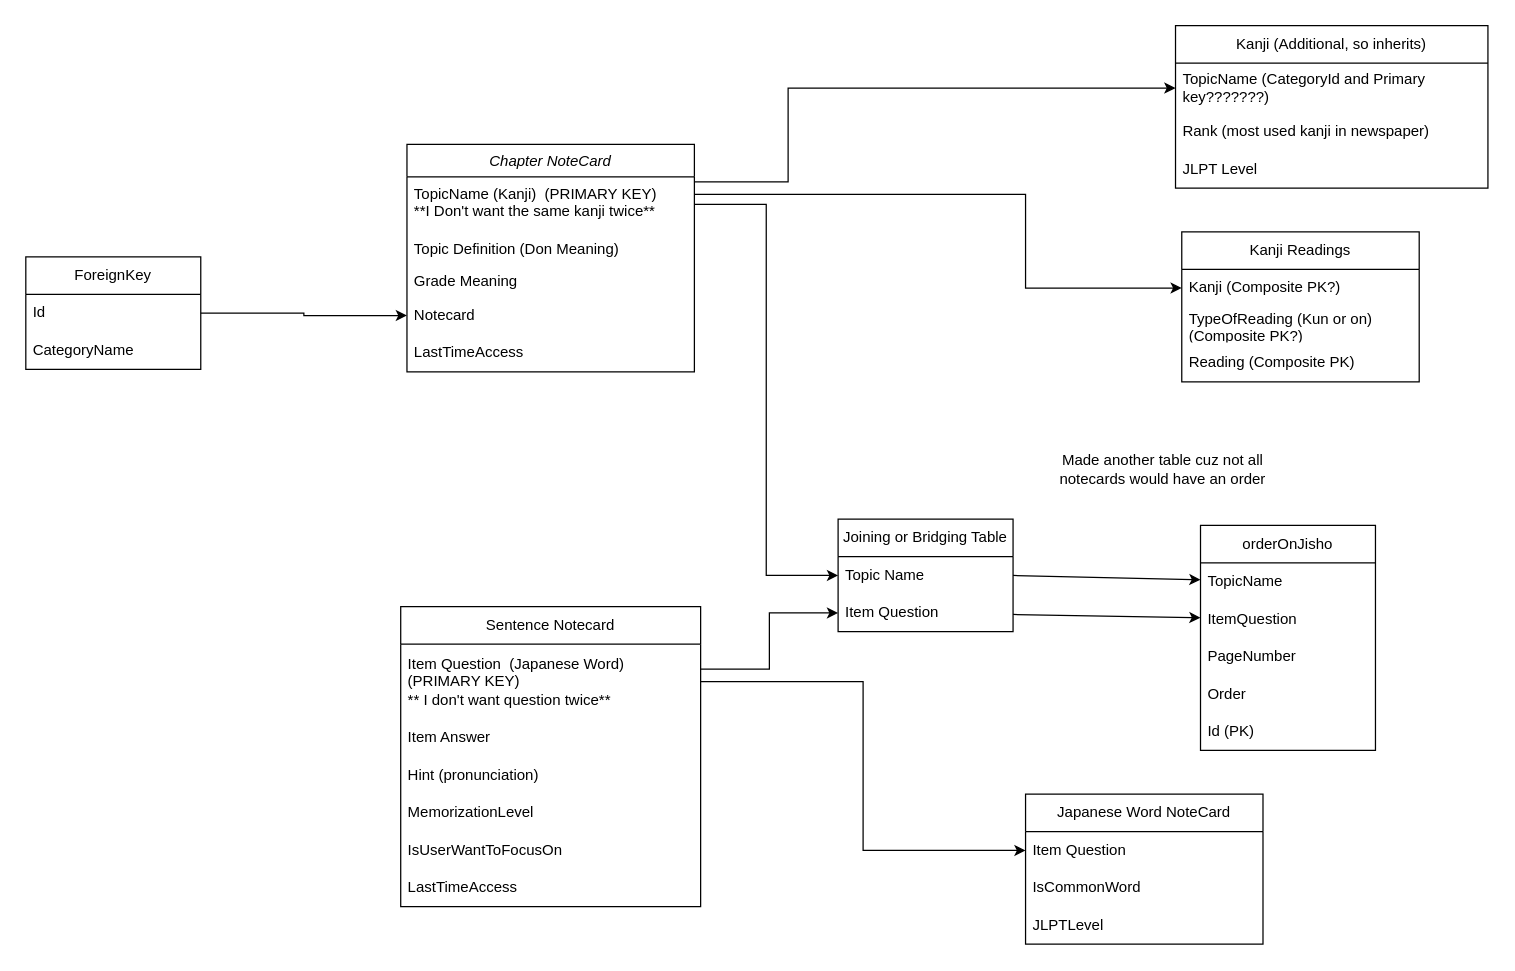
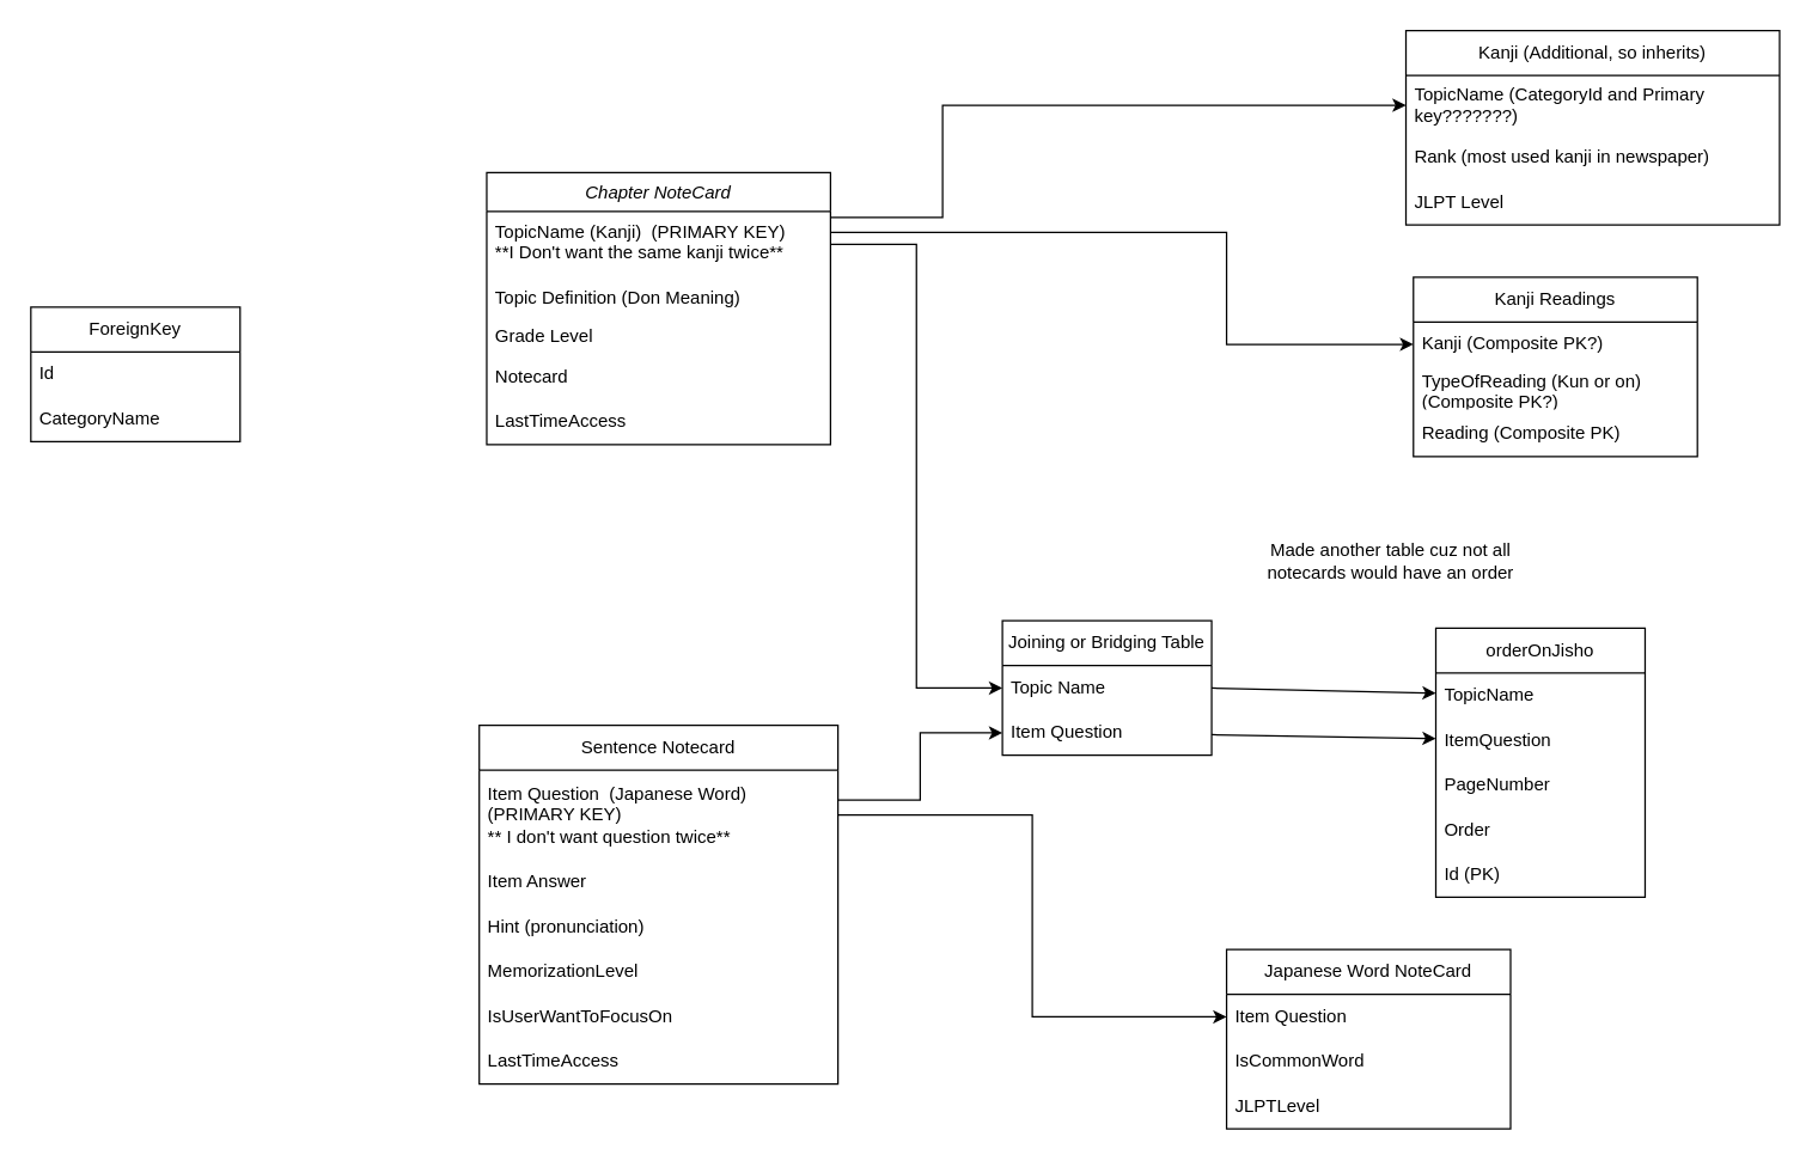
  <mxCell id="0" />
  <mxCell id="1" parent="0" />
  <mxCell id="2" value="Chapter NoteCard" style="swimlane;fontStyle=2;align=center;verticalAlign=top;childLayout=stackLayout;horizontal=1;startSize=26;horizontalStack=0;resizeParent=1;resizeLast=0;collapsible=1;marginBottom=0;rounded=0;shadow=0;strokeWidth=1;" parent="1" vertex="1"><mxGeometry x="325" y="115" width="230" height="182" as="geometry"><mxRectangle x="230" y="140" width="160" height="26" as="alternateBounds" /></mxGeometry></mxCell>
  <mxCell id="3" value="TopicName (Kanji)  (PRIMARY KEY)&#10;**I Don't want the same kanji twice**&#10;" style="text;align=left;verticalAlign=top;spacingLeft=4;spacingRight=4;overflow=hidden;rotatable=0;points=[[0,0.5],[1,0.5]];portConstraint=eastwest;" parent="2" vertex="1"><mxGeometry y="26" width="230" height="44" as="geometry" /></mxCell>
  <mxCell id="4" value="Topic Definition (Don Meaning)" style="text;align=left;verticalAlign=top;spacingLeft=4;spacingRight=4;overflow=hidden;rotatable=0;points=[[0,0.5],[1,0.5]];portConstraint=eastwest;rounded=0;shadow=0;html=0;" parent="2" vertex="1"><mxGeometry y="70" width="230" height="26" as="geometry" /></mxCell>
- <mxCell id="5" value="Grade Meaning" style="text;align=left;verticalAlign=top;spacingLeft=4;spacingRight=4;overflow=hidden;rotatable=0;points=[[0,0.5],[1,0.5]];portConstraint=eastwest;rounded=0;shadow=0;html=0;" parent="2" vertex="1"><mxGeometry y="96" width="230" height="26" as="geometry" /></mxCell>
+ <mxCell id="5" value="Grade Level" style="text;align=left;verticalAlign=top;spacingLeft=4;spacingRight=4;overflow=hidden;rotatable=0;points=[[0,0.5],[1,0.5]];portConstraint=eastwest;rounded=0;shadow=0;html=0;" parent="2" vertex="1"><mxGeometry y="96" width="230" height="26" as="geometry" /></mxCell>
  <mxCell id="6" value="Notecard" style="text;strokeColor=none;fillColor=none;align=left;verticalAlign=middle;spacingLeft=4;spacingRight=4;overflow=hidden;points=[[0,0.5],[1,0.5]];portConstraint=eastwest;rotatable=0;whiteSpace=wrap;html=1;" vertex="1" parent="2"><mxGeometry y="122" width="230" height="30" as="geometry" /></mxCell>
  <mxCell id="7" value="LastTimeAccess" style="text;strokeColor=none;fillColor=none;align=left;verticalAlign=middle;spacingLeft=4;spacingRight=4;overflow=hidden;points=[[0,0.5],[1,0.5]];portConstraint=eastwest;rotatable=0;whiteSpace=wrap;html=1;" vertex="1" parent="2"><mxGeometry y="152" width="230" height="30" as="geometry" /></mxCell>
  <mxCell id="8" value="Sentence Notecard" style="swimlane;fontStyle=0;childLayout=stackLayout;horizontal=1;startSize=30;horizontalStack=0;resizeParent=1;resizeParentMax=0;resizeLast=0;collapsible=1;marginBottom=0;whiteSpace=wrap;html=1;" parent="1" vertex="1"><mxGeometry x="320" y="485" width="240" height="240" as="geometry" /></mxCell>
  <mxCell id="9" value="&lt;div&gt;Item Question&amp;nbsp; (Japanese Word) (PRIMARY KEY)&amp;nbsp; &lt;br&gt;&lt;/div&gt;&lt;div&gt;** I don't want question twice**&lt;br&gt;&lt;/div&gt;" style="text;strokeColor=none;fillColor=none;align=left;verticalAlign=middle;spacingLeft=4;spacingRight=4;overflow=hidden;points=[[0,0.5],[1,0.5]];portConstraint=eastwest;rotatable=0;whiteSpace=wrap;html=1;" parent="8" vertex="1"><mxGeometry y="30" width="240" height="60" as="geometry" /></mxCell>
  <mxCell id="10" value="Item Answer" style="text;strokeColor=none;fillColor=none;align=left;verticalAlign=middle;spacingLeft=4;spacingRight=4;overflow=hidden;points=[[0,0.5],[1,0.5]];portConstraint=eastwest;rotatable=0;whiteSpace=wrap;html=1;" parent="8" vertex="1"><mxGeometry y="90" width="240" height="30" as="geometry" /></mxCell>
  <mxCell id="11" value="&lt;div&gt;Hint (pronunciation)&lt;/div&gt;" style="text;strokeColor=none;fillColor=none;align=left;verticalAlign=middle;spacingLeft=4;spacingRight=4;overflow=hidden;points=[[0,0.5],[1,0.5]];portConstraint=eastwest;rotatable=0;whiteSpace=wrap;html=1;" parent="8" vertex="1"><mxGeometry y="120" width="240" height="30" as="geometry" /></mxCell>
  <mxCell id="12" value="MemorizationLevel" style="text;strokeColor=none;fillColor=none;align=left;verticalAlign=middle;spacingLeft=4;spacingRight=4;overflow=hidden;points=[[0,0.5],[1,0.5]];portConstraint=eastwest;rotatable=0;whiteSpace=wrap;html=1;" vertex="1" parent="8"><mxGeometry y="150" width="240" height="30" as="geometry" /></mxCell>
  <mxCell id="13" value="IsUserWantToFocusOn" style="text;strokeColor=none;fillColor=none;align=left;verticalAlign=middle;spacingLeft=4;spacingRight=4;overflow=hidden;points=[[0,0.5],[1,0.5]];portConstraint=eastwest;rotatable=0;whiteSpace=wrap;html=1;" vertex="1" parent="8"><mxGeometry y="180" width="240" height="30" as="geometry" /></mxCell>
  <mxCell id="14" value="LastTimeAccess" style="text;strokeColor=none;fillColor=none;align=left;verticalAlign=middle;spacingLeft=4;spacingRight=4;overflow=hidden;points=[[0,0.5],[1,0.5]];portConstraint=eastwest;rotatable=0;whiteSpace=wrap;html=1;" vertex="1" parent="8"><mxGeometry y="210" width="240" height="30" as="geometry" /></mxCell>
  <mxCell id="15" value="Kanji (Additional, so inherits)" style="swimlane;fontStyle=0;childLayout=stackLayout;horizontal=1;startSize=30;horizontalStack=0;resizeParent=1;resizeParentMax=0;resizeLast=0;collapsible=1;marginBottom=0;whiteSpace=wrap;html=1;" parent="1" vertex="1"><mxGeometry x="940" y="20" width="250" height="130" as="geometry" /></mxCell>
  <mxCell id="16" value="TopicName (CategoryId and Primary key???????)" style="text;strokeColor=none;fillColor=none;align=left;verticalAlign=middle;spacingLeft=4;spacingRight=4;overflow=hidden;points=[[0,0.5],[1,0.5]];portConstraint=eastwest;rotatable=0;whiteSpace=wrap;html=1;" parent="15" vertex="1"><mxGeometry y="30" width="250" height="40" as="geometry" /></mxCell>
  <mxCell id="17" value="Rank (most used kanji in newspaper)" style="text;strokeColor=none;fillColor=none;align=left;verticalAlign=middle;spacingLeft=4;spacingRight=4;overflow=hidden;points=[[0,0.5],[1,0.5]];portConstraint=eastwest;rotatable=0;whiteSpace=wrap;html=1;" parent="15" vertex="1"><mxGeometry y="70" width="250" height="30" as="geometry" /></mxCell>
  <mxCell id="18" value="JLPT Level" style="text;strokeColor=none;fillColor=none;align=left;verticalAlign=middle;spacingLeft=4;spacingRight=4;overflow=hidden;points=[[0,0.5],[1,0.5]];portConstraint=eastwest;rotatable=0;whiteSpace=wrap;html=1;" parent="15" vertex="1"><mxGeometry y="100" width="250" height="30" as="geometry" /></mxCell>
  <mxCell id="19" value="Kanji Readings" style="swimlane;fontStyle=0;childLayout=stackLayout;horizontal=1;startSize=30;horizontalStack=0;resizeParent=1;resizeParentMax=0;resizeLast=0;collapsible=1;marginBottom=0;whiteSpace=wrap;html=1;" parent="1" vertex="1"><mxGeometry x="945" y="185" width="190" height="120" as="geometry" /></mxCell>
  <mxCell id="20" value="Kanji (Composite PK?)" style="text;strokeColor=none;fillColor=none;align=left;verticalAlign=middle;spacingLeft=4;spacingRight=4;overflow=hidden;points=[[0,0.5],[1,0.5]];portConstraint=eastwest;rotatable=0;whiteSpace=wrap;html=1;" parent="19" vertex="1"><mxGeometry y="30" width="190" height="30" as="geometry" /></mxCell>
  <mxCell id="21" value="TypeOfReading (Kun or on) (Composite PK?)" style="text;strokeColor=none;fillColor=none;align=left;verticalAlign=middle;spacingLeft=4;spacingRight=4;overflow=hidden;points=[[0,0.5],[1,0.5]];portConstraint=eastwest;rotatable=0;whiteSpace=wrap;html=1;" parent="19" vertex="1"><mxGeometry y="60" width="190" height="30" as="geometry" /></mxCell>
  <mxCell id="22" value="Reading (Composite PK)" style="text;strokeColor=none;fillColor=none;align=left;verticalAlign=middle;spacingLeft=4;spacingRight=4;overflow=hidden;points=[[0,0.5],[1,0.5]];portConstraint=eastwest;rotatable=0;whiteSpace=wrap;html=1;" parent="19" vertex="1"><mxGeometry y="90" width="190" height="30" as="geometry" /></mxCell>
  <mxCell id="23" value="Joining or Bridging Table" style="swimlane;fontStyle=0;childLayout=stackLayout;horizontal=1;startSize=30;horizontalStack=0;resizeParent=1;resizeParentMax=0;resizeLast=0;collapsible=1;marginBottom=0;whiteSpace=wrap;html=1;" parent="1" vertex="1"><mxGeometry x="670" y="415" width="140" height="90" as="geometry" /></mxCell>
  <mxCell id="24" value="Topic Name" style="text;strokeColor=none;fillColor=none;align=left;verticalAlign=middle;spacingLeft=4;spacingRight=4;overflow=hidden;points=[[0,0.5],[1,0.5]];portConstraint=eastwest;rotatable=0;whiteSpace=wrap;html=1;" parent="23" vertex="1"><mxGeometry y="30" width="140" height="30" as="geometry" /></mxCell>
  <mxCell id="25" value="Item Question" style="text;strokeColor=none;fillColor=none;align=left;verticalAlign=middle;spacingLeft=4;spacingRight=4;overflow=hidden;points=[[0,0.5],[1,0.5]];portConstraint=eastwest;rotatable=0;whiteSpace=wrap;html=1;" parent="23" vertex="1"><mxGeometry y="60" width="140" height="30" as="geometry" /></mxCell>
  <mxCell id="26" style="edgeStyle=orthogonalEdgeStyle;rounded=0;orthogonalLoop=1;jettySize=auto;html=1;" parent="1" source="9" target="25" edge="1"><mxGeometry relative="1" as="geometry"><Array as="points"><mxPoint x="615" y="535" /><mxPoint x="615" y="490" /></Array></mxGeometry></mxCell>
  <mxCell id="27" style="edgeStyle=orthogonalEdgeStyle;rounded=0;orthogonalLoop=1;jettySize=auto;html=1;entryX=0;entryY=0.5;entryDx=0;entryDy=0;" parent="1" source="3" target="24" edge="1"><mxGeometry relative="1" as="geometry" /></mxCell>
  <mxCell id="28" style="edgeStyle=orthogonalEdgeStyle;rounded=0;orthogonalLoop=1;jettySize=auto;html=1;" parent="1" source="3" target="20" edge="1"><mxGeometry relative="1" as="geometry"><Array as="points"><mxPoint x="820" y="155" /><mxPoint x="820" y="230" /></Array></mxGeometry></mxCell>
  <mxCell id="29" style="edgeStyle=orthogonalEdgeStyle;rounded=0;orthogonalLoop=1;jettySize=auto;html=1;entryX=0;entryY=0.5;entryDx=0;entryDy=0;" parent="1" source="3" target="16" edge="1"><mxGeometry relative="1" as="geometry"><Array as="points"><mxPoint x="630" y="145" /><mxPoint x="630" y="70" /></Array></mxGeometry></mxCell>
  <mxCell id="30" value="Japanese Word NoteCard" style="swimlane;fontStyle=0;childLayout=stackLayout;horizontal=1;startSize=30;horizontalStack=0;resizeParent=1;resizeParentMax=0;resizeLast=0;collapsible=1;marginBottom=0;whiteSpace=wrap;html=1;" vertex="1" parent="1"><mxGeometry x="820" y="635" width="190" height="120" as="geometry" /></mxCell>
  <mxCell id="31" value="Item Question" style="text;strokeColor=none;fillColor=none;align=left;verticalAlign=middle;spacingLeft=4;spacingRight=4;overflow=hidden;points=[[0,0.5],[1,0.5]];portConstraint=eastwest;rotatable=0;whiteSpace=wrap;html=1;" vertex="1" parent="30"><mxGeometry y="30" width="190" height="30" as="geometry" /></mxCell>
  <mxCell id="32" value="IsCommonWord" style="text;strokeColor=none;fillColor=none;align=left;verticalAlign=middle;spacingLeft=4;spacingRight=4;overflow=hidden;points=[[0,0.5],[1,0.5]];portConstraint=eastwest;rotatable=0;whiteSpace=wrap;html=1;" vertex="1" parent="30"><mxGeometry y="60" width="190" height="30" as="geometry" /></mxCell>
  <mxCell id="33" value="JLPTLevel" style="text;strokeColor=none;fillColor=none;align=left;verticalAlign=middle;spacingLeft=4;spacingRight=4;overflow=hidden;points=[[0,0.5],[1,0.5]];portConstraint=eastwest;rotatable=0;whiteSpace=wrap;html=1;" vertex="1" parent="30"><mxGeometry y="90" width="190" height="30" as="geometry" /></mxCell>
  <mxCell id="34" style="edgeStyle=orthogonalEdgeStyle;rounded=0;orthogonalLoop=1;jettySize=auto;html=1;" edge="1" parent="1" source="9" target="31"><mxGeometry relative="1" as="geometry" /></mxCell>
  <mxCell id="35" value="ForeignKey" style="swimlane;fontStyle=0;childLayout=stackLayout;horizontal=1;startSize=30;horizontalStack=0;resizeParent=1;resizeParentMax=0;resizeLast=0;collapsible=1;marginBottom=0;whiteSpace=wrap;html=1;" vertex="1" parent="1"><mxGeometry x="20" y="205" width="140" height="90" as="geometry" /></mxCell>
  <mxCell id="36" value="Id" style="text;strokeColor=none;fillColor=none;align=left;verticalAlign=middle;spacingLeft=4;spacingRight=4;overflow=hidden;points=[[0,0.5],[1,0.5]];portConstraint=eastwest;rotatable=0;whiteSpace=wrap;html=1;" vertex="1" parent="35"><mxGeometry y="30" width="140" height="30" as="geometry" /></mxCell>
  <mxCell id="37" value="CategoryName" style="text;strokeColor=none;fillColor=none;align=left;verticalAlign=middle;spacingLeft=4;spacingRight=4;overflow=hidden;points=[[0,0.5],[1,0.5]];portConstraint=eastwest;rotatable=0;whiteSpace=wrap;html=1;" vertex="1" parent="35"><mxGeometry y="60" width="140" height="30" as="geometry" /></mxCell>
- <mxCell id="38" style="edgeStyle=orthogonalEdgeStyle;rounded=0;orthogonalLoop=1;jettySize=auto;html=1;entryX=0;entryY=0.5;entryDx=0;entryDy=0;" edge="1" parent="1" source="36" target="6"><mxGeometry relative="1" as="geometry" /></mxCell>
  <mxCell id="39" value="Made another table cuz not all notecards would have an order" style="text;html=1;strokeColor=none;fillColor=none;align=center;verticalAlign=middle;whiteSpace=wrap;rounded=0;" vertex="1" parent="1"><mxGeometry x="840" y="355" width="180" height="40" as="geometry" /></mxCell>
  <mxCell id="40" value="orderOnJisho" style="swimlane;fontStyle=0;childLayout=stackLayout;horizontal=1;startSize=30;horizontalStack=0;resizeParent=1;resizeParentMax=0;resizeLast=0;collapsible=1;marginBottom=0;whiteSpace=wrap;html=1;" vertex="1" parent="1"><mxGeometry x="960" y="420" width="140" height="180" as="geometry" /></mxCell>
  <mxCell id="41" value="TopicName" style="text;strokeColor=none;fillColor=none;align=left;verticalAlign=middle;spacingLeft=4;spacingRight=4;overflow=hidden;points=[[0,0.5],[1,0.5]];portConstraint=eastwest;rotatable=0;whiteSpace=wrap;html=1;" vertex="1" parent="40"><mxGeometry y="30" width="140" height="30" as="geometry" /></mxCell>
  <mxCell id="42" value="ItemQuestion" style="text;strokeColor=none;fillColor=none;align=left;verticalAlign=middle;spacingLeft=4;spacingRight=4;overflow=hidden;points=[[0,0.5],[1,0.5]];portConstraint=eastwest;rotatable=0;whiteSpace=wrap;html=1;" vertex="1" parent="40"><mxGeometry y="60" width="140" height="30" as="geometry" /></mxCell>
  <mxCell id="43" value="PageNumber" style="text;strokeColor=none;fillColor=none;align=left;verticalAlign=middle;spacingLeft=4;spacingRight=4;overflow=hidden;points=[[0,0.5],[1,0.5]];portConstraint=eastwest;rotatable=0;whiteSpace=wrap;html=1;" vertex="1" parent="40"><mxGeometry y="90" width="140" height="30" as="geometry" /></mxCell>
  <mxCell id="44" value="Order" style="text;strokeColor=none;fillColor=none;align=left;verticalAlign=middle;spacingLeft=4;spacingRight=4;overflow=hidden;points=[[0,0.5],[1,0.5]];portConstraint=eastwest;rotatable=0;whiteSpace=wrap;html=1;" vertex="1" parent="40"><mxGeometry y="120" width="140" height="30" as="geometry" /></mxCell>
  <mxCell id="45" value="Id (PK)" style="text;strokeColor=none;fillColor=none;align=left;verticalAlign=middle;spacingLeft=4;spacingRight=4;overflow=hidden;points=[[0,0.5],[1,0.5]];portConstraint=eastwest;rotatable=0;whiteSpace=wrap;html=1;" vertex="1" parent="40"><mxGeometry y="150" width="140" height="30" as="geometry" /></mxCell>
  <mxCell id="46" value="" style="endArrow=classic;html=1;rounded=0;exitX=1;exitY=0.5;exitDx=0;exitDy=0;" edge="1" parent="1" source="24" target="41"><mxGeometry width="50" height="50" relative="1" as="geometry"><mxPoint x="830" y="495" as="sourcePoint" /><mxPoint x="880" y="445" as="targetPoint" /></mxGeometry></mxCell>
  <mxCell id="47" value="" style="endArrow=classic;html=1;rounded=0;" edge="1" parent="1" source="25" target="42"><mxGeometry width="50" height="50" relative="1" as="geometry"><mxPoint x="850" y="535" as="sourcePoint" /><mxPoint x="900" y="485" as="targetPoint" /></mxGeometry></mxCell>
